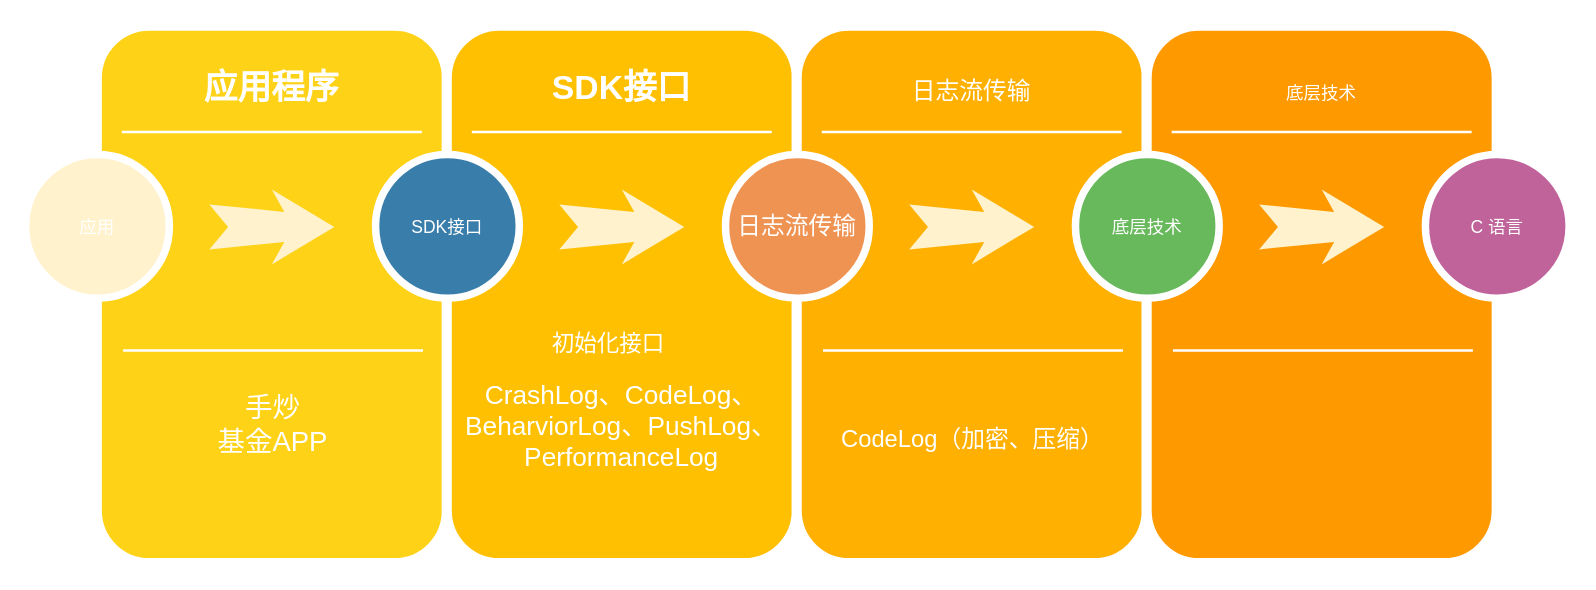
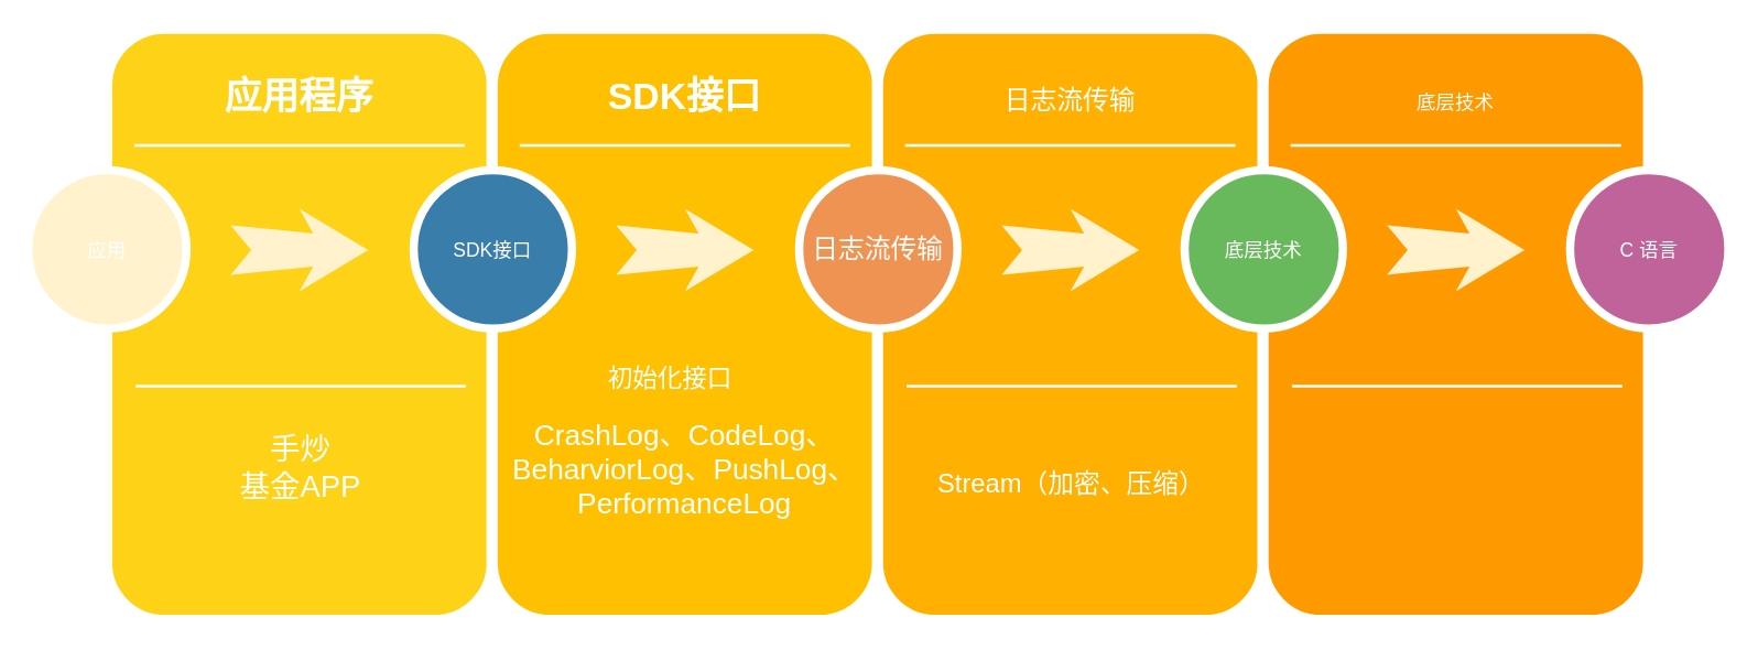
  <mxCell id="0" />
  <mxCell id="1" parent="0" />
  <mxCell id="2" value="" style="whiteSpace=wrap;html=1;rounded=1;shadow=0;strokeWidth=8;fontSize=20;align=center;fillColor=#FED217;strokeColor=#FFFFFF;" parent="1" vertex="1"><mxGeometry x="77" y="20" width="280" height="430" as="geometry" /></mxCell>
  <mxCell id="3" value="应用程序" style="text;html=1;strokeColor=none;fillColor=none;align=center;verticalAlign=middle;whiteSpace=wrap;rounded=0;shadow=0;fontSize=27;fontColor=#FFFFFF;fontStyle=1" parent="1" vertex="1"><mxGeometry x="77" y="40" width="280" height="60" as="geometry" /></mxCell>
  <mxCell id="4" value="&lt;span style=&quot;font-size: 22px&quot;&gt;手炒&lt;br&gt;基金APP&lt;br&gt;&lt;/span&gt;" style="text;html=1;strokeColor=none;fillColor=none;align=center;verticalAlign=middle;whiteSpace=wrap;rounded=0;shadow=0;fontSize=14;fontColor=#FFFFFF;" parent="1" vertex="1"><mxGeometry x="78" y="295" width="280" height="90" as="geometry" /></mxCell>
  <mxCell id="5" value="" style="line;strokeWidth=2;html=1;rounded=0;shadow=0;fontSize=27;align=center;fillColor=none;strokeColor=#FFFFFF;" parent="1" vertex="1"><mxGeometry x="97" y="100" width="240" height="10" as="geometry" /></mxCell>
  <mxCell id="6" value="" style="line;strokeWidth=2;html=1;rounded=0;shadow=0;fontSize=27;align=center;fillColor=none;strokeColor=#FFFFFF;" parent="1" vertex="1"><mxGeometry x="98" y="275" width="240" height="10" as="geometry" /></mxCell>
  <mxCell id="7" value="应用" style="ellipse;whiteSpace=wrap;html=1;rounded=0;shadow=0;strokeWidth=6;fontSize=14;align=center;fillColor=#fff2cc;strokeColor=#FFFFFF;fontColor=#FFFFFF;" parent="1" vertex="1"><mxGeometry x="20" y="123" width="115" height="115" as="geometry" /></mxCell>
  <mxCell id="8" value="" style="html=1;shadow=0;dashed=0;align=center;verticalAlign=middle;shape=mxgraph.arrows2.stylisedArrow;dy=0.6;dx=40;notch=15;feather=0.4;rounded=0;strokeWidth=1;fontSize=27;strokeColor=none;fillColor=#fff2cc;" parent="1" vertex="1"><mxGeometry x="167" y="151" width="100" height="60" as="geometry" /></mxCell>
  <mxCell id="9" value="" style="whiteSpace=wrap;html=1;rounded=1;shadow=0;strokeWidth=8;fontSize=20;align=center;fillColor=#FFC001;strokeColor=#FFFFFF;" parent="1" vertex="1"><mxGeometry x="357" y="20" width="280" height="430" as="geometry" /></mxCell>
  <mxCell id="10" value="SDK接口" style="text;html=1;strokeColor=none;fillColor=none;align=center;verticalAlign=middle;whiteSpace=wrap;rounded=0;shadow=0;fontSize=27;fontColor=#FFFFFF;fontStyle=1" parent="1" vertex="1"><mxGeometry x="357" y="40" width="280" height="60" as="geometry" /></mxCell>
  <mxCell id="11" value="" style="line;strokeWidth=2;html=1;rounded=0;shadow=0;fontSize=27;align=center;fillColor=none;strokeColor=#FFFFFF;" parent="1" vertex="1"><mxGeometry x="377" y="100" width="240" height="10" as="geometry" /></mxCell>
  <mxCell id="12" value="SDK接口" style="ellipse;whiteSpace=wrap;html=1;rounded=0;shadow=0;strokeWidth=6;fontSize=14;align=center;fillColor=#397DAA;strokeColor=#FFFFFF;fontColor=#FFFFFF;" parent="1" vertex="1"><mxGeometry x="300" y="123" width="115" height="115" as="geometry" /></mxCell>
  <mxCell id="13" value="" style="html=1;shadow=0;dashed=0;align=center;verticalAlign=middle;shape=mxgraph.arrows2.stylisedArrow;dy=0.6;dx=40;notch=15;feather=0.4;rounded=0;strokeWidth=1;fontSize=27;strokeColor=none;fillColor=#fff2cc;" parent="1" vertex="1"><mxGeometry x="447" y="151" width="100" height="60" as="geometry" /></mxCell>
  <mxCell id="14" value="" style="whiteSpace=wrap;html=1;rounded=1;shadow=0;strokeWidth=8;fontSize=20;align=center;fillColor=#FFB001;strokeColor=#FFFFFF;" parent="1" vertex="1"><mxGeometry x="637" y="20" width="280" height="430" as="geometry" /></mxCell>
  <mxCell id="15" value="&lt;span style=&quot;font-weight: 400&quot;&gt;&lt;font style=&quot;font-size: 19px&quot;&gt;日志流传输&lt;/font&gt;&lt;/span&gt;" style="text;html=1;strokeColor=none;fillColor=none;align=center;verticalAlign=middle;whiteSpace=wrap;rounded=0;shadow=0;fontSize=27;fontColor=#FFFFFF;fontStyle=1" parent="1" vertex="1"><mxGeometry x="637" y="40" width="280" height="60" as="geometry" /></mxCell>
- <mxCell id="16" value="&lt;br style=&quot;font-size: 19px&quot;&gt;CodeLog（加密、压缩）" style="text;html=1;strokeColor=none;fillColor=none;align=center;verticalAlign=middle;whiteSpace=wrap;rounded=0;shadow=0;fontSize=19;fontColor=#FFFFFF;" parent="1" vertex="1"><mxGeometry x="638" y="295" width="280" height="90" as="geometry" /></mxCell>
+ <mxCell id="16" value="&lt;br style=&quot;font-size: 19px&quot;&gt;Stream（加密、压缩）" style="text;html=1;strokeColor=none;fillColor=none;align=center;verticalAlign=middle;whiteSpace=wrap;rounded=0;shadow=0;fontSize=19;fontColor=#FFFFFF;" parent="1" vertex="1"><mxGeometry x="638" y="295" width="280" height="90" as="geometry" /></mxCell>
  <mxCell id="17" value="" style="line;strokeWidth=2;html=1;rounded=0;shadow=0;fontSize=27;align=center;fillColor=none;strokeColor=#FFFFFF;" parent="1" vertex="1"><mxGeometry x="657" y="100" width="240" height="10" as="geometry" /></mxCell>
  <mxCell id="18" value="" style="line;strokeWidth=2;html=1;rounded=0;shadow=0;fontSize=27;align=center;fillColor=none;strokeColor=#FFFFFF;" parent="1" vertex="1"><mxGeometry x="658" y="275" width="240" height="10" as="geometry" /></mxCell>
  <mxCell id="19" value="&lt;span style=&quot;font-size: 19px&quot;&gt;日志流传输&lt;/span&gt;" style="ellipse;whiteSpace=wrap;html=1;rounded=0;shadow=0;strokeWidth=6;fontSize=14;align=center;fillColor=#EF9353;strokeColor=#FFFFFF;fontColor=#FFFFFF;" parent="1" vertex="1"><mxGeometry x="580" y="123" width="115" height="115" as="geometry" /></mxCell>
  <mxCell id="20" value="" style="html=1;shadow=0;dashed=0;align=center;verticalAlign=middle;shape=mxgraph.arrows2.stylisedArrow;dy=0.6;dx=40;notch=15;feather=0.4;rounded=0;strokeWidth=1;fontSize=27;strokeColor=none;fillColor=#fff2cc;" parent="1" vertex="1"><mxGeometry x="727" y="151" width="100" height="60" as="geometry" /></mxCell>
  <mxCell id="21" value="" style="whiteSpace=wrap;html=1;rounded=1;shadow=0;strokeWidth=8;fontSize=20;align=center;fillColor=#FE9900;strokeColor=#FFFFFF;" parent="1" vertex="1"><mxGeometry x="917" y="20" width="280" height="430" as="geometry" /></mxCell>
  <mxCell id="22" value="&lt;span style=&quot;font-size: 14px ; font-weight: 400&quot;&gt;底层技术&lt;/span&gt;" style="text;html=1;strokeColor=none;fillColor=none;align=center;verticalAlign=middle;whiteSpace=wrap;rounded=0;shadow=0;fontSize=27;fontColor=#FFFFFF;fontStyle=1" parent="1" vertex="1"><mxGeometry x="917" y="40" width="280" height="60" as="geometry" /></mxCell>
  <mxCell id="23" value="" style="line;strokeWidth=2;html=1;rounded=0;shadow=0;fontSize=27;align=center;fillColor=none;strokeColor=#FFFFFF;" parent="1" vertex="1"><mxGeometry x="937" y="100" width="240" height="10" as="geometry" /></mxCell>
  <mxCell id="24" value="" style="line;strokeWidth=2;html=1;rounded=0;shadow=0;fontSize=27;align=center;fillColor=none;strokeColor=#FFFFFF;" parent="1" vertex="1"><mxGeometry x="938" y="275" width="240" height="10" as="geometry" /></mxCell>
  <mxCell id="25" value="底层技术" style="ellipse;whiteSpace=wrap;html=1;rounded=0;shadow=0;strokeWidth=6;fontSize=14;align=center;fillColor=#68B85C;strokeColor=#FFFFFF;fontColor=#FFFFFF;" parent="1" vertex="1"><mxGeometry x="860" y="123" width="115" height="115" as="geometry" /></mxCell>
  <mxCell id="26" value="" style="html=1;shadow=0;dashed=0;align=center;verticalAlign=middle;shape=mxgraph.arrows2.stylisedArrow;dy=0.6;dx=40;notch=15;feather=0.4;rounded=0;strokeWidth=1;fontSize=27;strokeColor=none;fillColor=#fff2cc;" parent="1" vertex="1"><mxGeometry x="1007" y="151" width="100" height="60" as="geometry" /></mxCell>
  <mxCell id="27" value="C 语言" style="ellipse;whiteSpace=wrap;html=1;rounded=0;shadow=0;strokeWidth=6;fontSize=14;align=center;fillColor=#BF639A;strokeColor=#FFFFFF;fontColor=#FFFFFF;" parent="1" vertex="1"><mxGeometry x="1140" y="123" width="115" height="115" as="geometry" /></mxCell>
  <mxCell id="28" value="初始化接口" style="text;html=1;align=center;verticalAlign=middle;resizable=0;points=[];autosize=1;fontColor=#FFFFFF;fontSize=18;" vertex="1" parent="1"><mxGeometry x="431" y="260" width="110" height="30" as="geometry" /></mxCell>
  <mxCell id="29" value="CrashLog、CodeLog、BeharviorLog、PushLog、P&lt;span style=&quot;font-family: arial, sans-serif; font-size: 21px;&quot;&gt;erformanceLog&lt;/span&gt;&lt;br style=&quot;font-size: 21px;&quot;&gt;" style="text;html=1;strokeColor=none;fillColor=none;align=center;verticalAlign=middle;whiteSpace=wrap;rounded=0;shadow=0;fontSize=21;fontColor=#FFFFFF;" vertex="1" parent="1"><mxGeometry x="357" y="295" width="280" height="90" as="geometry" /></mxCell>
